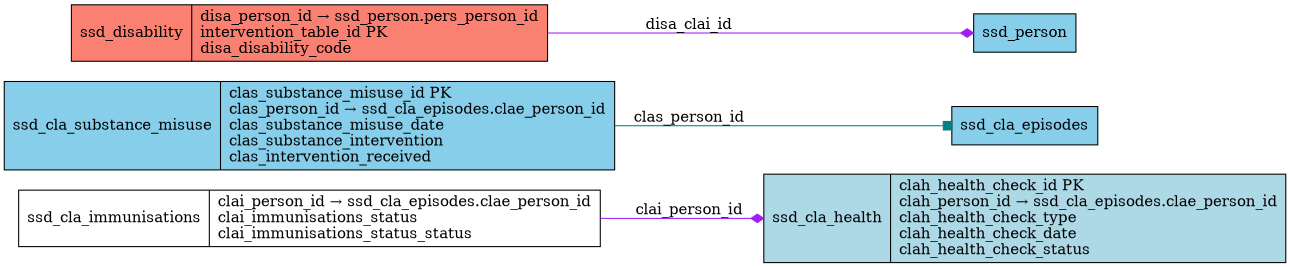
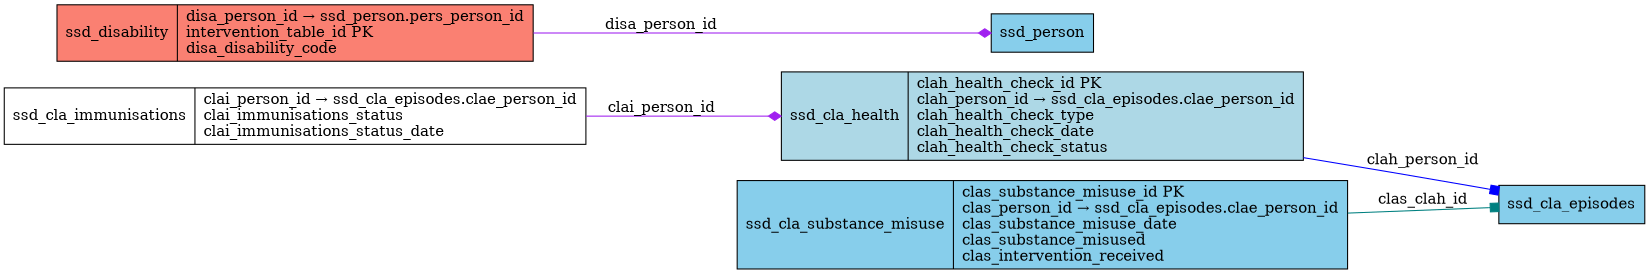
  digraph {
    rankdir=LR
    node [fillcolor=skyblue shape=record style=filled]
    edge [arrowhead=diamond color=purple]
-   n1 [fillcolor=white label="{ssd_cla_immunisations|clai_person_id → ssd_cla_episodes.clae_person_id\lclai_immunisations_status\lclai_immunisations_status_status\l}"]
+   n1 [fillcolor=white label="{ssd_cla_immunisations|clai_person_id → ssd_cla_episodes.clae_person_id\lclai_immunisations_status\lclai_immunisations_status_date\l}"]
    n2 [fillcolor=lightblue label="{ssd_cla_health|clah_health_check_id PK\lclah_person_id → ssd_cla_episodes.clae_person_id\lclah_health_check_type\lclah_health_check_date\lclah_health_check_status\l}"]
    ssd_cla_episodes [shape=box]
-   n4 [label="{ssd_cla_substance_misuse|clas_substance_misuse_id PK\lclas_person_id → ssd_cla_episodes.clae_person_id\lclas_substance_misuse_date\lclas_substance_intervention\lclas_intervention_received\l}"]
+   n4 [label="{ssd_cla_substance_misuse|clas_substance_misuse_id PK\lclas_person_id → ssd_cla_episodes.clae_person_id\lclas_substance_misuse_date\lclas_substance_misused\lclas_intervention_received\l}"]
    n5 [fillcolor=salmon label="{ssd_disability|disa_person_id → ssd_person.pers_person_id\lintervention_table_id PK\ldisa_disability_code\l}"]
    ssd_person [shape=box]
    n1 -> n2 [label=clai_person_id]
-   n4 -> ssd_cla_episodes [arrowhead=box color=teal label=clas_person_id]
-   n5 -> ssd_person [label=disa_clai_id]
+   n2 -> ssd_cla_episodes [arrowhead=box color=blue label=clah_person_id]
+   n4 -> ssd_cla_episodes [arrowhead=box color=teal label=clas_clah_id]
+   n5 -> ssd_person [label=disa_person_id]
  }
